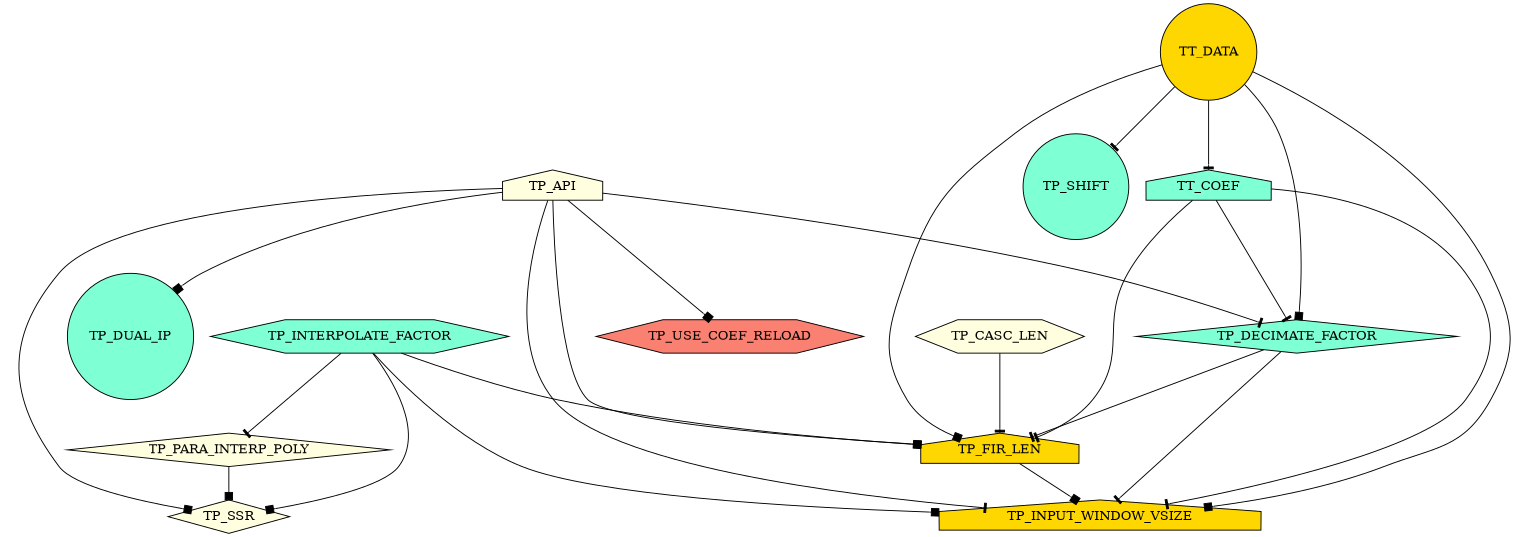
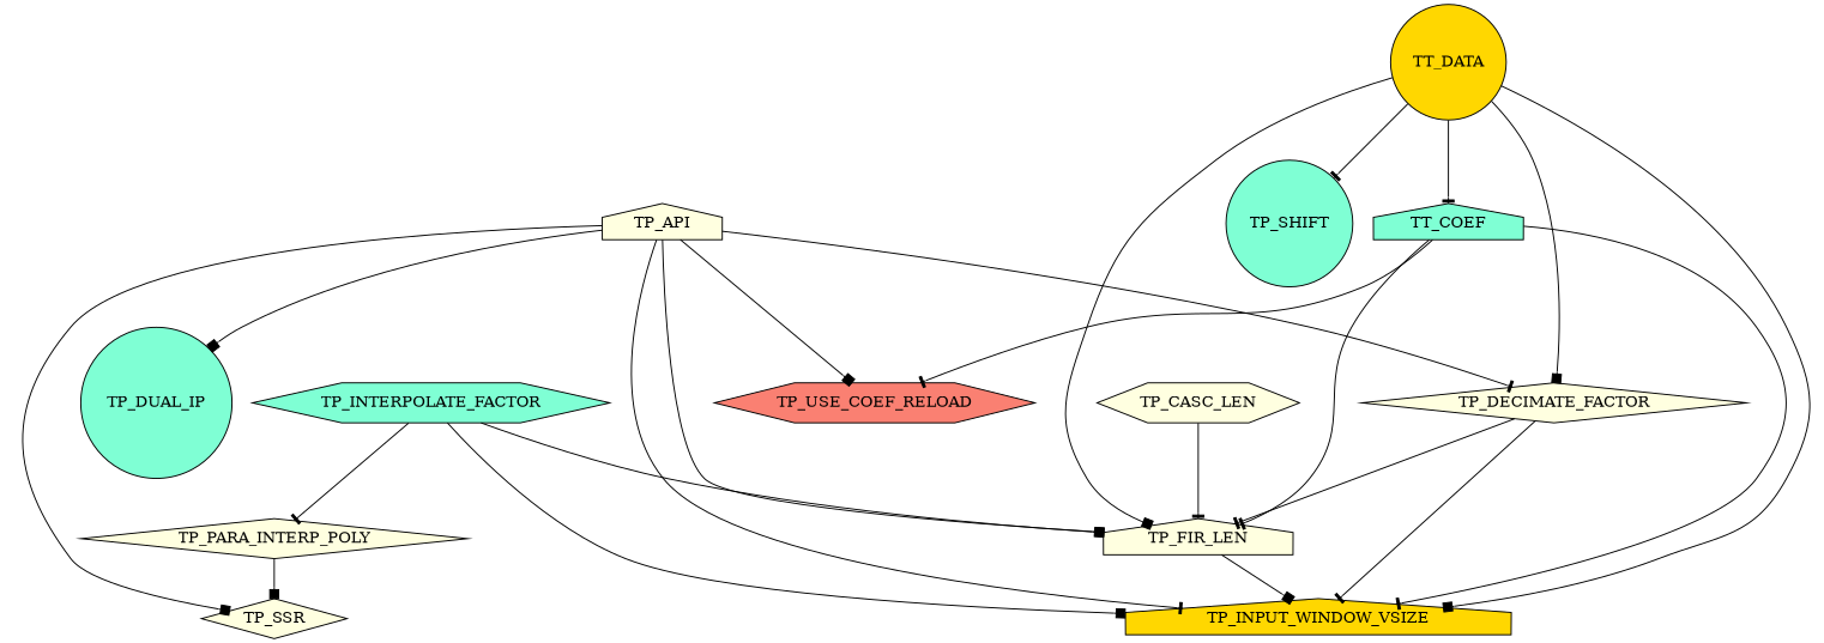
  digraph {
    node [fillcolor=lightyellow shape=house style=filled]
    edge [arrowhead=box]
    TP_INTERPOLATE_FACTOR [fillcolor=aquamarine shape=hexagon]
    TP_PARA_INTERP_POLY [shape=diamond]
    TP_SSR [shape=diamond]
-   TP_FIR_LEN [fillcolor=gold]
+   TP_FIR_LEN
    TP_INPUT_WINDOW_VSIZE [fillcolor=gold]
-   TP_DECIMATE_FACTOR [fillcolor=aquamarine shape=diamond]
+   TP_DECIMATE_FACTOR [shape=diamond]
    TP_API
    TP_USE_COEF_RELOAD [fillcolor=salmon shape=hexagon]
    TP_DUAL_IP [fillcolor=aquamarine shape=circle]
    TT_DATA [fillcolor=gold shape=circle]
    TT_COEF [fillcolor=aquamarine]
    TP_SHIFT [fillcolor=aquamarine shape=circle]
    TP_CASC_LEN [shape=hexagon]
    TP_INTERPOLATE_FACTOR -> TP_PARA_INTERP_POLY [arrowhead=tee]
-   TP_INTERPOLATE_FACTOR -> TP_SSR
    TP_INTERPOLATE_FACTOR -> TP_FIR_LEN
    TP_INTERPOLATE_FACTOR -> TP_INPUT_WINDOW_VSIZE
    TP_PARA_INTERP_POLY -> TP_SSR
    TP_FIR_LEN -> TP_INPUT_WINDOW_VSIZE
    TP_DECIMATE_FACTOR -> TP_FIR_LEN [arrowhead=tee]
    TP_DECIMATE_FACTOR -> TP_INPUT_WINDOW_VSIZE [arrowhead=tee]
    TP_API -> TP_SSR
    TP_API -> TP_FIR_LEN
    TP_API -> TP_INPUT_WINDOW_VSIZE [arrowhead=tee]
    TP_API -> TP_DECIMATE_FACTOR [arrowhead=tee]
    TP_API -> TP_USE_COEF_RELOAD
    TP_API -> TP_DUAL_IP
    TT_DATA -> TP_FIR_LEN
    TT_DATA -> TP_INPUT_WINDOW_VSIZE
    TT_DATA -> TP_DECIMATE_FACTOR
    TT_DATA -> TT_COEF [arrowhead=tee]
    TT_DATA -> TP_SHIFT [arrowhead=tee]
    TT_COEF -> TP_FIR_LEN [arrowhead=tee]
    TT_COEF -> TP_INPUT_WINDOW_VSIZE [arrowhead=tee]
-   TT_COEF -> TP_DECIMATE_FACTOR [arrowhead=tee]
+   TT_COEF -> TP_USE_COEF_RELOAD [arrowhead=tee]
    TP_CASC_LEN -> TP_FIR_LEN [arrowhead=tee]
  }
